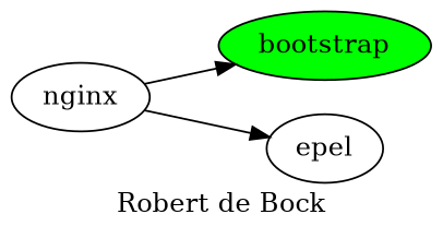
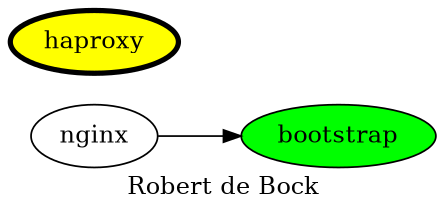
  digraph {
    label="Robert de Bock"
    rankdir=LR
    bootstrap [fillcolor=green style=filled]
+   haproxy [fillcolor=yellow penwidth=3 style=filled]
    nginx
-   epel
    nginx -> bootstrap
-   nginx -> epel
  }
